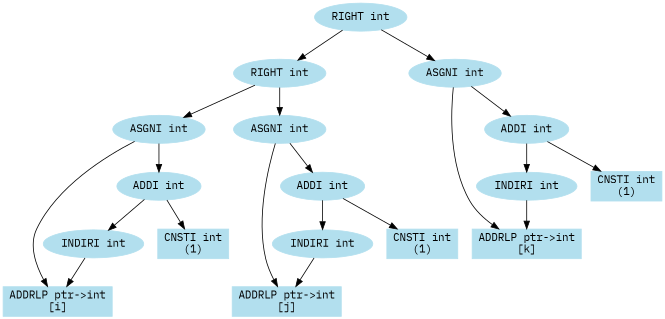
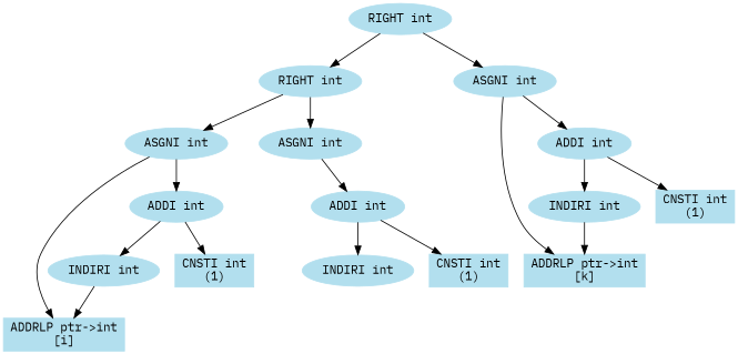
  digraph {
    fontname="IBM Plex Mono"
    node [color=lightblue2 style=filled fontname="IBM Plex Mono"]
    edge [fontname="IBM Plex Mono"]
    n1 [label="RIGHT int"]
    n2 [label="RIGHT int"]
    n3 [label="ASGNI int"]
    n4 [label="ASGNI int"]
    n5 [label="ASGNI int"]
    n6 [label="ADDRLP ptr->int\n\[k\]" shape=box]
    n7 [label="ADDI int"]
    n8 [label="ADDRLP ptr->int\n\[i\]" shape=box]
    n9 [label="ADDI int"]
-   n10 [label="ADDRLP ptr->int\n\[j\]" shape=box]
    n11 [label="ADDI int"]
    n12 [label="INDIRI int"]
    n13 [label="CNSTI int\n\(1\)" shape=box]
    n14 [label="INDIRI int"]
    n15 [label="CNSTI int\n\(1\)" shape=box]
    n16 [label="INDIRI int"]
    n17 [label="CNSTI int\n\(1\)" shape=box]
    n1 -> n2
    n1 -> n3
    n2 -> n4
    n2 -> n5
    n3 -> n6
    n3 -> n7
    n4 -> n8
    n4 -> n9
-   n5 -> n10
    n5 -> n11
    n7 -> n12
    n7 -> n13
    n9 -> n14
    n9 -> n15
    n11 -> n16
    n11 -> n17
    n12 -> n6
    n14 -> n8
-   n16 -> n10
  }
